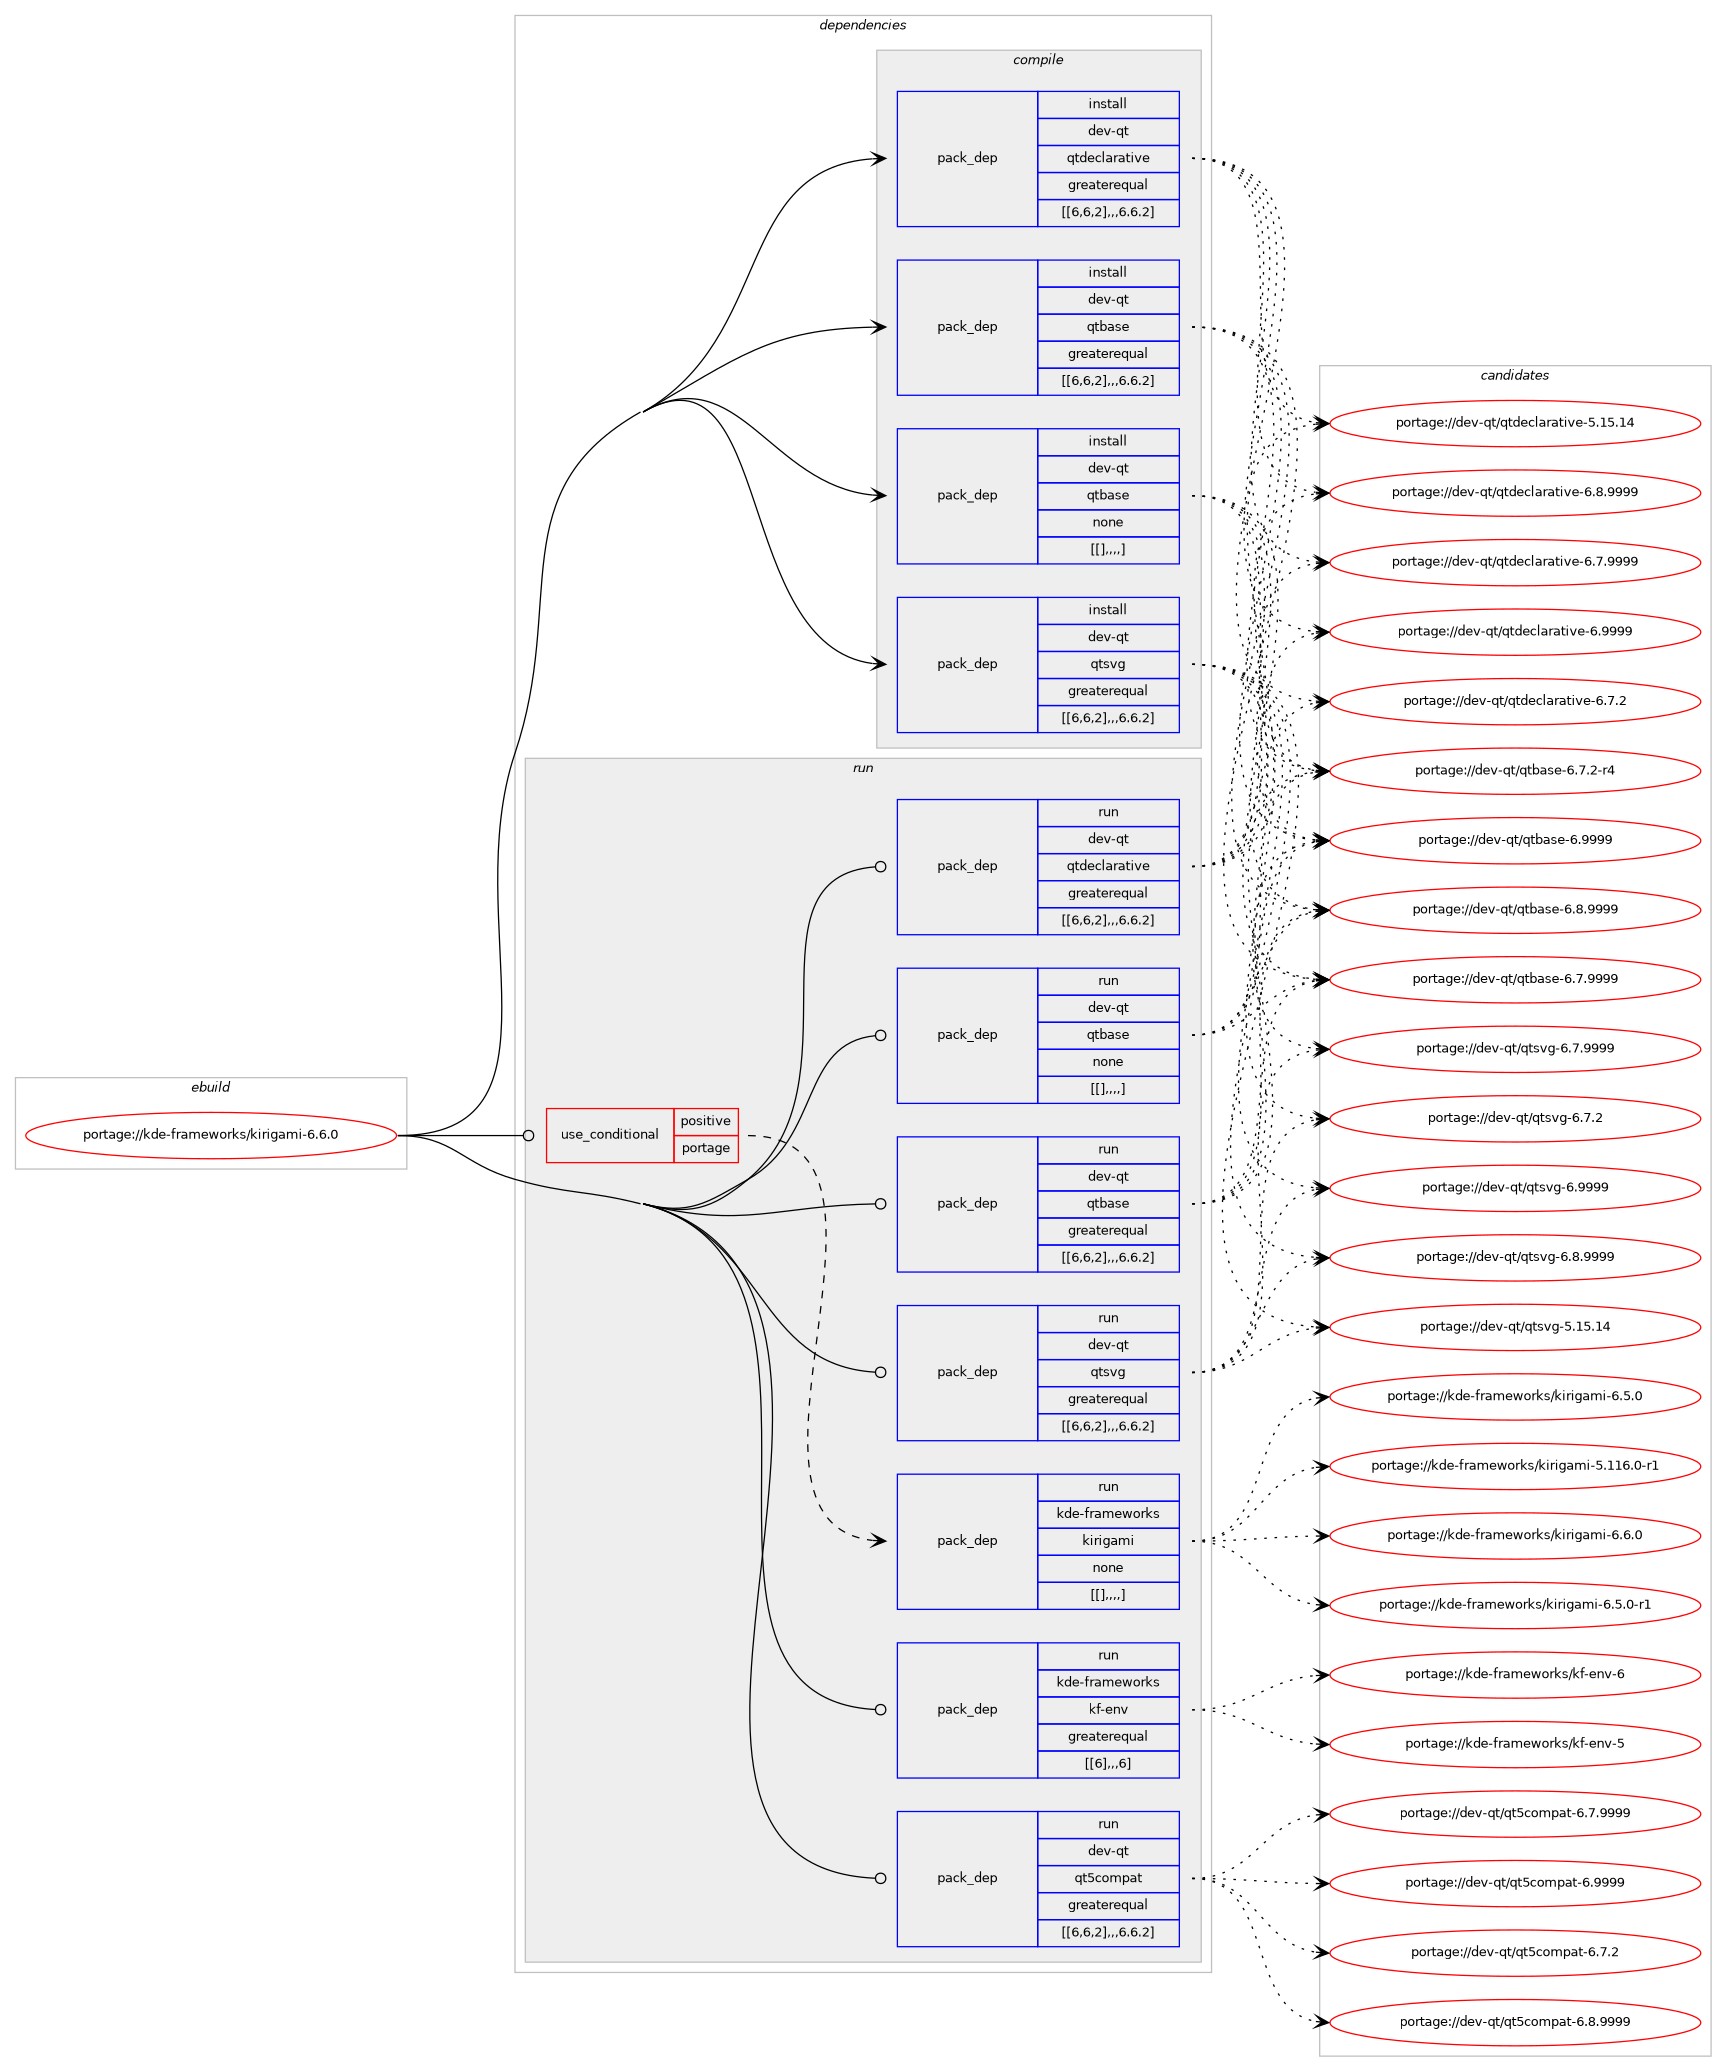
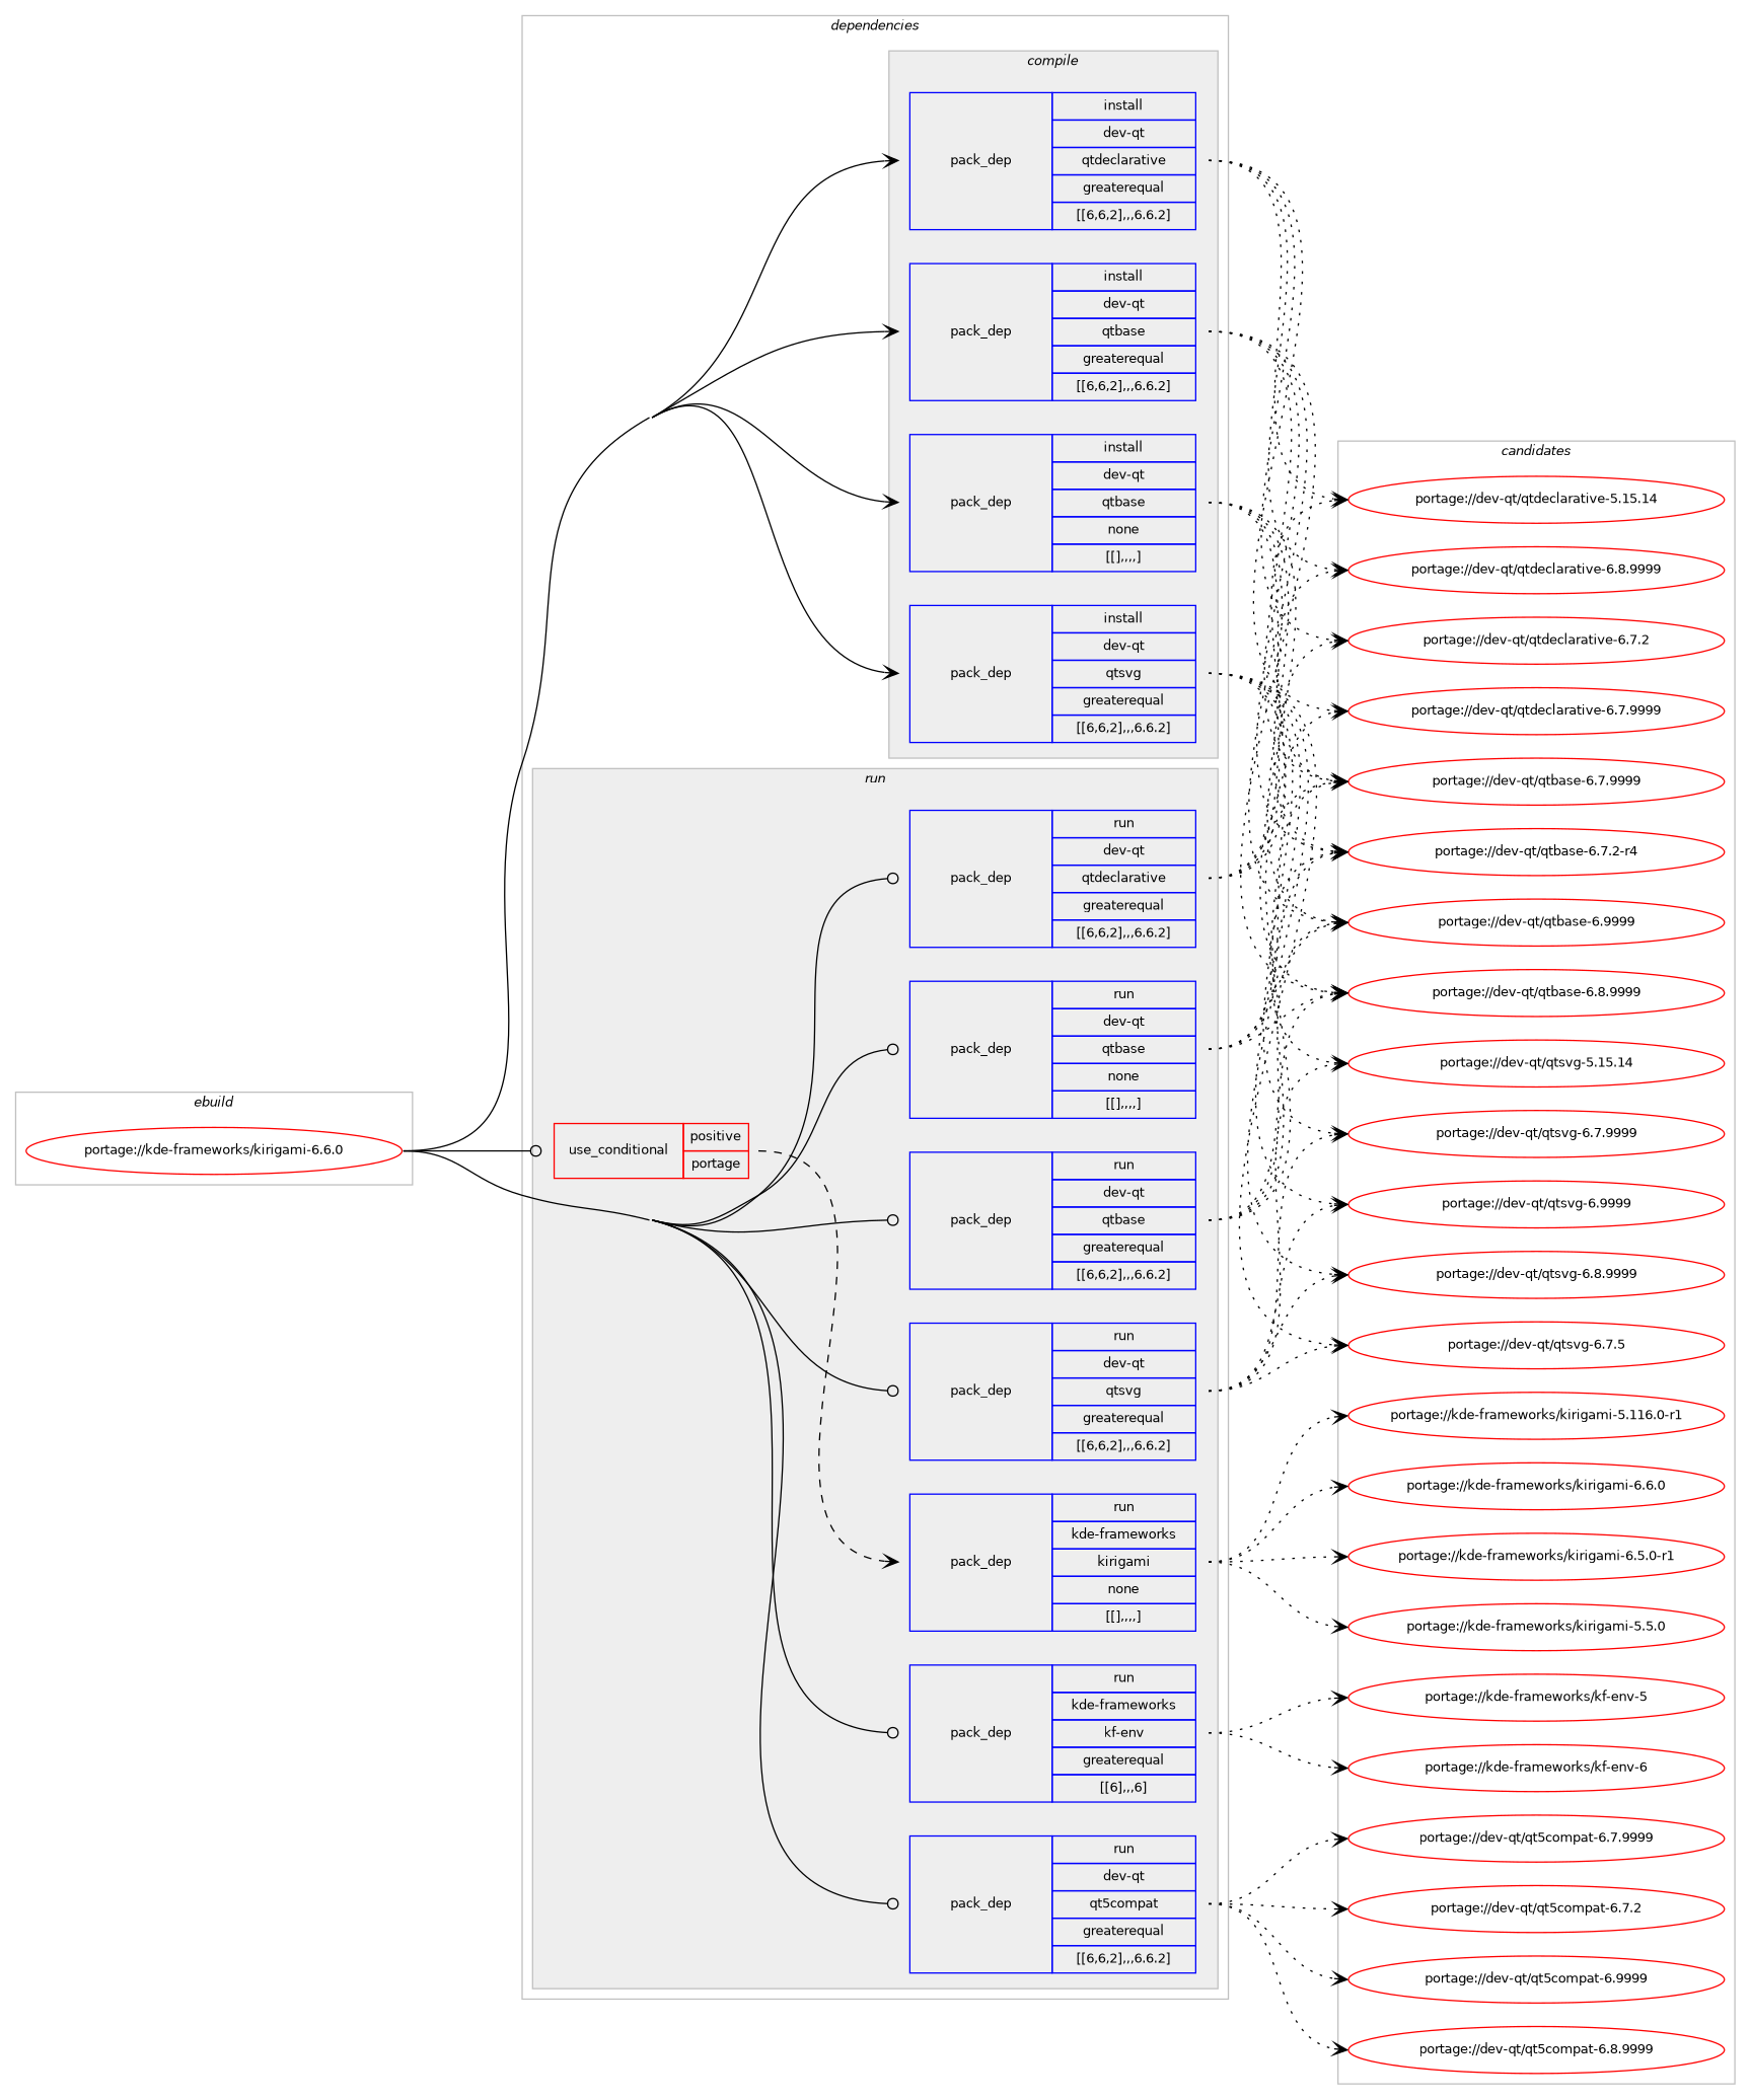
  digraph {
    compound=true
    concentrate=true
    fontname=Helvetica
    fontsize=10
    newrank=true
    rankdir=LR
    ranksep=1.5
    node [color=red fontname=Helvetica fontsize=10]
    edge [arrowhead=vee headport=w style=dotted tailport=e weight=100]
    n1 [label="portage://kde-frameworks/kirigami-6.6.0" width=4]
    n2 [color=blue label=<<TABLE BORDER="0" CELLBORDER="1" CELLSPACING="0" CELLPADDING="4" WIDTH="220"><TR><TD ROWSPAN="6" CELLPADDING="30">pack_dep</TD></TR><TR><TD WIDTH="110">install</TD></TR><TR><TD>dev-qt</TD></TR><TR><TD>qtbase</TD></TR><TR><TD>greaterequal</TD></TR><TR><TD>[[6,6,2],,,6.6.2]</TD></TR></TABLE>> shape=none]
    n3 [color=blue label=<<TABLE BORDER="0" CELLBORDER="1" CELLSPACING="0" CELLPADDING="4" WIDTH="220"><TR><TD ROWSPAN="6" CELLPADDING="30">pack_dep</TD></TR><TR><TD WIDTH="110">install</TD></TR><TR><TD>dev-qt</TD></TR><TR><TD>qtbase</TD></TR><TR><TD>none</TD></TR><TR><TD>[[],,,,]</TD></TR></TABLE>> shape=none]
    n4 [color=blue label=<<TABLE BORDER="0" CELLBORDER="1" CELLSPACING="0" CELLPADDING="4" WIDTH="220"><TR><TD ROWSPAN="6" CELLPADDING="30">pack_dep</TD></TR><TR><TD WIDTH="110">install</TD></TR><TR><TD>dev-qt</TD></TR><TR><TD>qtdeclarative</TD></TR><TR><TD>greaterequal</TD></TR><TR><TD>[[6,6,2],,,6.6.2]</TD></TR></TABLE>> shape=none]
    n5 [color=blue label=<<TABLE BORDER="0" CELLBORDER="1" CELLSPACING="0" CELLPADDING="4" WIDTH="220"><TR><TD ROWSPAN="6" CELLPADDING="30">pack_dep</TD></TR><TR><TD WIDTH="110">install</TD></TR><TR><TD>dev-qt</TD></TR><TR><TD>qtsvg</TD></TR><TR><TD>greaterequal</TD></TR><TR><TD>[[6,6,2],,,6.6.2]</TD></TR></TABLE>> shape=none]
    n6 [color=blue label=<<TABLE BORDER="0" CELLBORDER="1" CELLSPACING="0" CELLPADDING="4" WIDTH="220"><TR><TD ROWSPAN="6" CELLPADDING="30">pack_dep</TD></TR><TR><TD WIDTH="110">run</TD></TR><TR><TD>kde-frameworks</TD></TR><TR><TD>kirigami</TD></TR><TR><TD>none</TD></TR><TR><TD>[[],,,,]</TD></TR></TABLE>> shape=none]
    n7 [label=<<TABLE BORDER="0" CELLBORDER="1" CELLSPACING="0" CELLPADDING="4"><TR><TD ROWSPAN="3" CELLPADDING="10">use_conditional</TD></TR><TR><TD>positive</TD></TR><TR><TD>portage</TD></TR></TABLE>> shape=none]
    n8 [color=blue label=<<TABLE BORDER="0" CELLBORDER="1" CELLSPACING="0" CELLPADDING="4" WIDTH="220"><TR><TD ROWSPAN="6" CELLPADDING="30">pack_dep</TD></TR><TR><TD WIDTH="110">run</TD></TR><TR><TD>dev-qt</TD></TR><TR><TD>qt5compat</TD></TR><TR><TD>greaterequal</TD></TR><TR><TD>[[6,6,2],,,6.6.2]</TD></TR></TABLE>> shape=none]
    n9 [color=blue label=<<TABLE BORDER="0" CELLBORDER="1" CELLSPACING="0" CELLPADDING="4" WIDTH="220"><TR><TD ROWSPAN="6" CELLPADDING="30">pack_dep</TD></TR><TR><TD WIDTH="110">run</TD></TR><TR><TD>dev-qt</TD></TR><TR><TD>qtbase</TD></TR><TR><TD>greaterequal</TD></TR><TR><TD>[[6,6,2],,,6.6.2]</TD></TR></TABLE>> shape=none]
    n10 [color=blue label=<<TABLE BORDER="0" CELLBORDER="1" CELLSPACING="0" CELLPADDING="4" WIDTH="220"><TR><TD ROWSPAN="6" CELLPADDING="30">pack_dep</TD></TR><TR><TD WIDTH="110">run</TD></TR><TR><TD>dev-qt</TD></TR><TR><TD>qtbase</TD></TR><TR><TD>none</TD></TR><TR><TD>[[],,,,]</TD></TR></TABLE>> shape=none]
    n11 [color=blue label=<<TABLE BORDER="0" CELLBORDER="1" CELLSPACING="0" CELLPADDING="4" WIDTH="220"><TR><TD ROWSPAN="6" CELLPADDING="30">pack_dep</TD></TR><TR><TD WIDTH="110">run</TD></TR><TR><TD>dev-qt</TD></TR><TR><TD>qtdeclarative</TD></TR><TR><TD>greaterequal</TD></TR><TR><TD>[[6,6,2],,,6.6.2]</TD></TR></TABLE>> shape=none]
    n12 [color=blue label=<<TABLE BORDER="0" CELLBORDER="1" CELLSPACING="0" CELLPADDING="4" WIDTH="220"><TR><TD ROWSPAN="6" CELLPADDING="30">pack_dep</TD></TR><TR><TD WIDTH="110">run</TD></TR><TR><TD>dev-qt</TD></TR><TR><TD>qtsvg</TD></TR><TR><TD>greaterequal</TD></TR><TR><TD>[[6,6,2],,,6.6.2]</TD></TR></TABLE>> shape=none]
    n13 [color=blue label=<<TABLE BORDER="0" CELLBORDER="1" CELLSPACING="0" CELLPADDING="4" WIDTH="220"><TR><TD ROWSPAN="6" CELLPADDING="30">pack_dep</TD></TR><TR><TD WIDTH="110">run</TD></TR><TR><TD>kde-frameworks</TD></TR><TR><TD>kf-env</TD></TR><TR><TD>greaterequal</TD></TR><TR><TD>[[6],,,6]</TD></TR></TABLE>> shape=none]
    n14 [label="portage://dev-qt/qtbase-6.9999" width=4]
    n15 [label="portage://dev-qt/qtbase-6.8.9999" width=4]
    n16 [label="portage://dev-qt/qtbase-6.7.9999" width=4]
    n17 [label="portage://dev-qt/qtbase-6.7.2-r4" width=4]
-   n18 [label="portage://dev-qt/qtdeclarative-6.9999" width=4]
    n19 [label="portage://dev-qt/qtdeclarative-6.8.9999" width=4]
    n20 [label="portage://dev-qt/qtdeclarative-6.7.9999" width=4]
    n21 [label="portage://dev-qt/qtdeclarative-6.7.2" width=4]
    n22 [label="portage://dev-qt/qtdeclarative-5.15.14" width=4]
    n23 [label="portage://dev-qt/qtsvg-6.9999" width=4]
    n24 [label="portage://dev-qt/qtsvg-6.8.9999" width=4]
    n25 [label="portage://dev-qt/qtsvg-6.7.9999" width=4]
-   n26 [label="portage://dev-qt/qtsvg-6.7.2" width=4]
+   n26 [label="portage://dev-qt/qtsvg-6.7.5" width=4]
    n27 [label="portage://dev-qt/qtsvg-5.15.14" width=4]
    n28 [label="portage://kde-frameworks/kirigami-6.6.0" width=4]
    n29 [label="portage://kde-frameworks/kirigami-6.5.0-r1" width=4]
-   n30 [label="portage://kde-frameworks/kirigami-6.5.0" width=4]
+   n30 [label="portage://kde-frameworks/kirigami-5.5.0" width=4]
    n31 [label="portage://kde-frameworks/kirigami-5.116.0-r1" width=4]
    n32 [label="portage://dev-qt/qt5compat-6.9999" width=4]
    n33 [label="portage://dev-qt/qt5compat-6.8.9999" width=4]
    n34 [label="portage://dev-qt/qt5compat-6.7.9999" width=4]
    n35 [label="portage://dev-qt/qt5compat-6.7.2" width=4]
    n36 [label="portage://kde-frameworks/kf-env-6" width=4]
    n37 [label="portage://kde-frameworks/kf-env-5" width=4]
    subgraph cluster_1 {
      color=gray
      label=<<i>ebuild</i>>
      n1
    }
    subgraph cluster_2 {
      color=gray
      label=<<i>dependencies</i>>
      subgraph cluster_3 {
        color=gray
        fillcolor="#eeeeee"
        label=<<i>compile</i>>
        style=filled
        subgraph sub_4 {
          color=gray
          fillcolor="#eeeeee"
          label=<<i>compile</i>>
          style=filled
          n2
        }
        subgraph sub_5 {
          color=gray
          fillcolor="#eeeeee"
          label=<<i>compile</i>>
          style=filled
          n3
        }
        subgraph sub_6 {
          color=gray
          fillcolor="#eeeeee"
          label=<<i>compile</i>>
          style=filled
          n4
        }
        subgraph sub_7 {
          color=gray
          fillcolor="#eeeeee"
          label=<<i>compile</i>>
          style=filled
          n5
        }
      }
      subgraph cluster_8 {
        color=gray
        fillcolor="#eeeeee"
        label=<<i>compile and run</i>>
        style=filled
      }
      subgraph cluster_9 {
        color=gray
        fillcolor="#eeeeee"
        label=<<i>run</i>>
        style=filled
        subgraph sub_10 {
          color=gray
          fillcolor="#eeeeee"
          label=<<i>run</i>>
          style=filled
          n7
          subgraph sub_11 {
            color=gray
            fillcolor="#eeeeee"
            label=<<i>run</i>>
            style=filled
            n6
          }
        }
        subgraph sub_12 {
          color=gray
          fillcolor="#eeeeee"
          label=<<i>run</i>>
          style=filled
          n8
        }
        subgraph sub_13 {
          color=gray
          fillcolor="#eeeeee"
          label=<<i>run</i>>
          style=filled
          n9
        }
        subgraph sub_14 {
          color=gray
          fillcolor="#eeeeee"
          label=<<i>run</i>>
          style=filled
          n10
        }
        subgraph sub_15 {
          color=gray
          fillcolor="#eeeeee"
          label=<<i>run</i>>
          style=filled
          n11
        }
        subgraph sub_16 {
          color=gray
          fillcolor="#eeeeee"
          label=<<i>run</i>>
          style=filled
          n12
        }
        subgraph sub_17 {
          color=gray
          fillcolor="#eeeeee"
          label=<<i>run</i>>
          style=filled
          n13
        }
      }
    }
    subgraph cluster_18 {
      color=gray
      label=<<i>candidates</i>>
      rank=same
      subgraph sub_19 {
        color=black
        label=<<i>candidates</i>>
        nodesep=1
        rank=same
        n14
        n15
        n16
        n17
      }
      subgraph sub_20 {
        color=black
        label=<<i>candidates</i>>
        nodesep=1
        rank=same
        n14
        n15
        n16
        n17
      }
      subgraph sub_21 {
        color=black
        label=<<i>candidates</i>>
        nodesep=1
        rank=same
-       n18
        n19
        n20
        n21
        n22
      }
      subgraph sub_22 {
        color=black
        label=<<i>candidates</i>>
        nodesep=1
        rank=same
        n23
        n24
        n25
        n26
        n27
      }
      subgraph sub_23 {
        color=black
        label=<<i>candidates</i>>
        nodesep=1
        rank=same
        n28
        n29
        n30
        n31
      }
      subgraph sub_24 {
        color=black
        label=<<i>candidates</i>>
        nodesep=1
        rank=same
        n32
        n33
        n34
        n35
      }
      subgraph sub_25 {
        color=black
        label=<<i>candidates</i>>
        nodesep=1
        rank=same
        n14
        n15
        n16
        n17
      }
      subgraph sub_26 {
        color=black
        label=<<i>candidates</i>>
        nodesep=1
        rank=same
        n14
        n15
        n16
        n17
      }
      subgraph sub_27 {
        color=black
        label=<<i>candidates</i>>
        nodesep=1
        rank=same
        n23
        n24
        n25
        n26
        n27
      }
      subgraph sub_28 {
        color=black
        label=<<i>candidates</i>>
        nodesep=1
        rank=same
-       n18
        n19
        n20
        n21
        n22
      }
      subgraph sub_29 {
        color=black
        label=<<i>candidates</i>>
        nodesep=1
        rank=same
        n36
        n37
      }
    }
    n1 -> n2 [style=solid weight=20]
    n1 -> n3 [style=solid weight=20]
    n1 -> n4 [style=solid weight=20]
    n1 -> n5 [style=solid weight=20]
    n1 -> n7 [arrowhead=odot style=solid weight=20]
    n1 -> n8 [arrowhead=odot style=solid weight=20]
    n1 -> n9 [arrowhead=odot style=solid weight=20]
    n1 -> n10 [arrowhead=odot style=solid weight=20]
    n1 -> n11 [arrowhead=odot style=solid weight=20]
    n1 -> n12 [arrowhead=odot style=solid weight=20]
    n1 -> n13 [arrowhead=odot style=solid weight=20]
    n2 -> n14
    n2 -> n15
    n2 -> n16
    n2 -> n17
    n3 -> n14
    n3 -> n15
    n3 -> n16
    n3 -> n17
-   n4 -> n18
    n4 -> n19
    n4 -> n20
    n4 -> n21
    n4 -> n22
    n5 -> n23
    n5 -> n24
    n5 -> n25
    n5 -> n26
    n5 -> n27
    n6 -> n28
    n6 -> n29
    n6 -> n30
    n6 -> n31
    n7 -> n6 [style=dashed weight=20]
    n8 -> n32
    n8 -> n33
    n8 -> n34
    n8 -> n35
    n9 -> n14
    n9 -> n15
    n9 -> n16
    n9 -> n17
    n10 -> n14
    n10 -> n15
    n10 -> n16
    n10 -> n17
-   n11 -> n18
    n11 -> n19
    n11 -> n20
    n11 -> n21
    n11 -> n22
    n12 -> n23
    n12 -> n24
    n12 -> n25
    n12 -> n26
    n12 -> n27
    n13 -> n36
    n13 -> n37
  }
